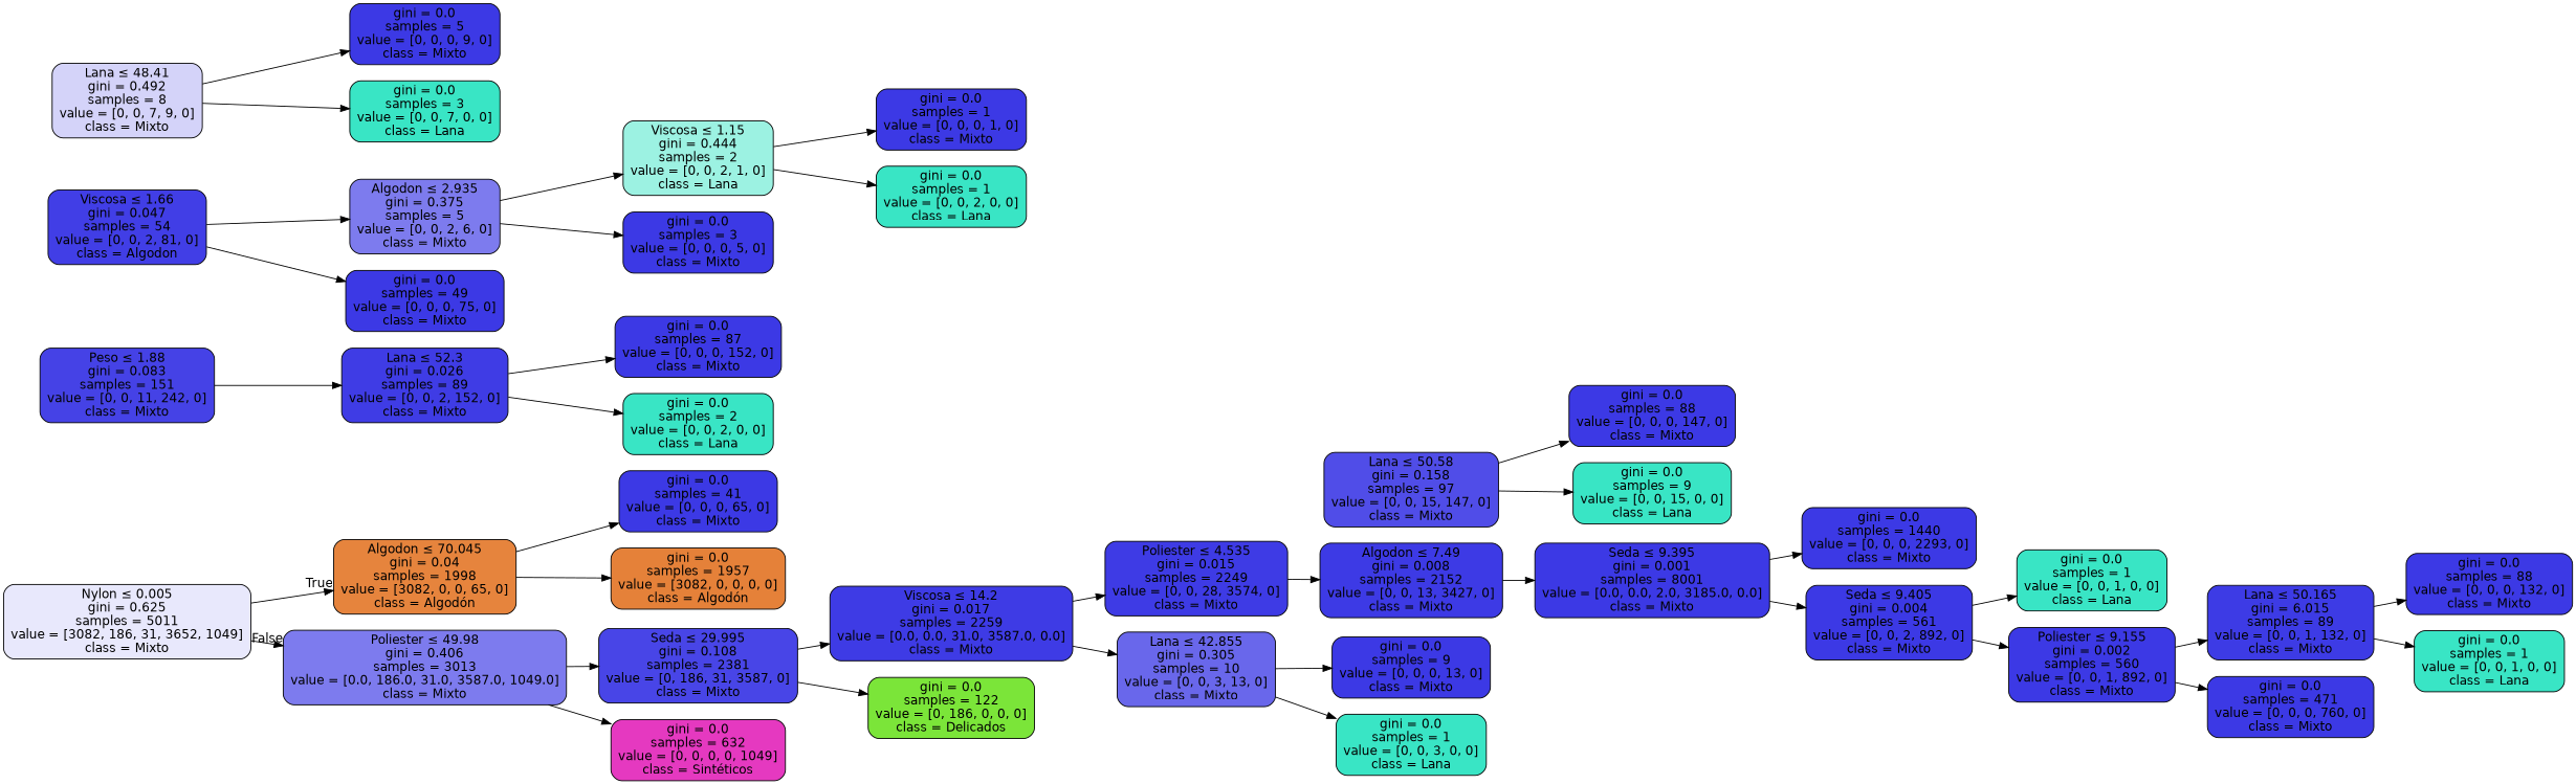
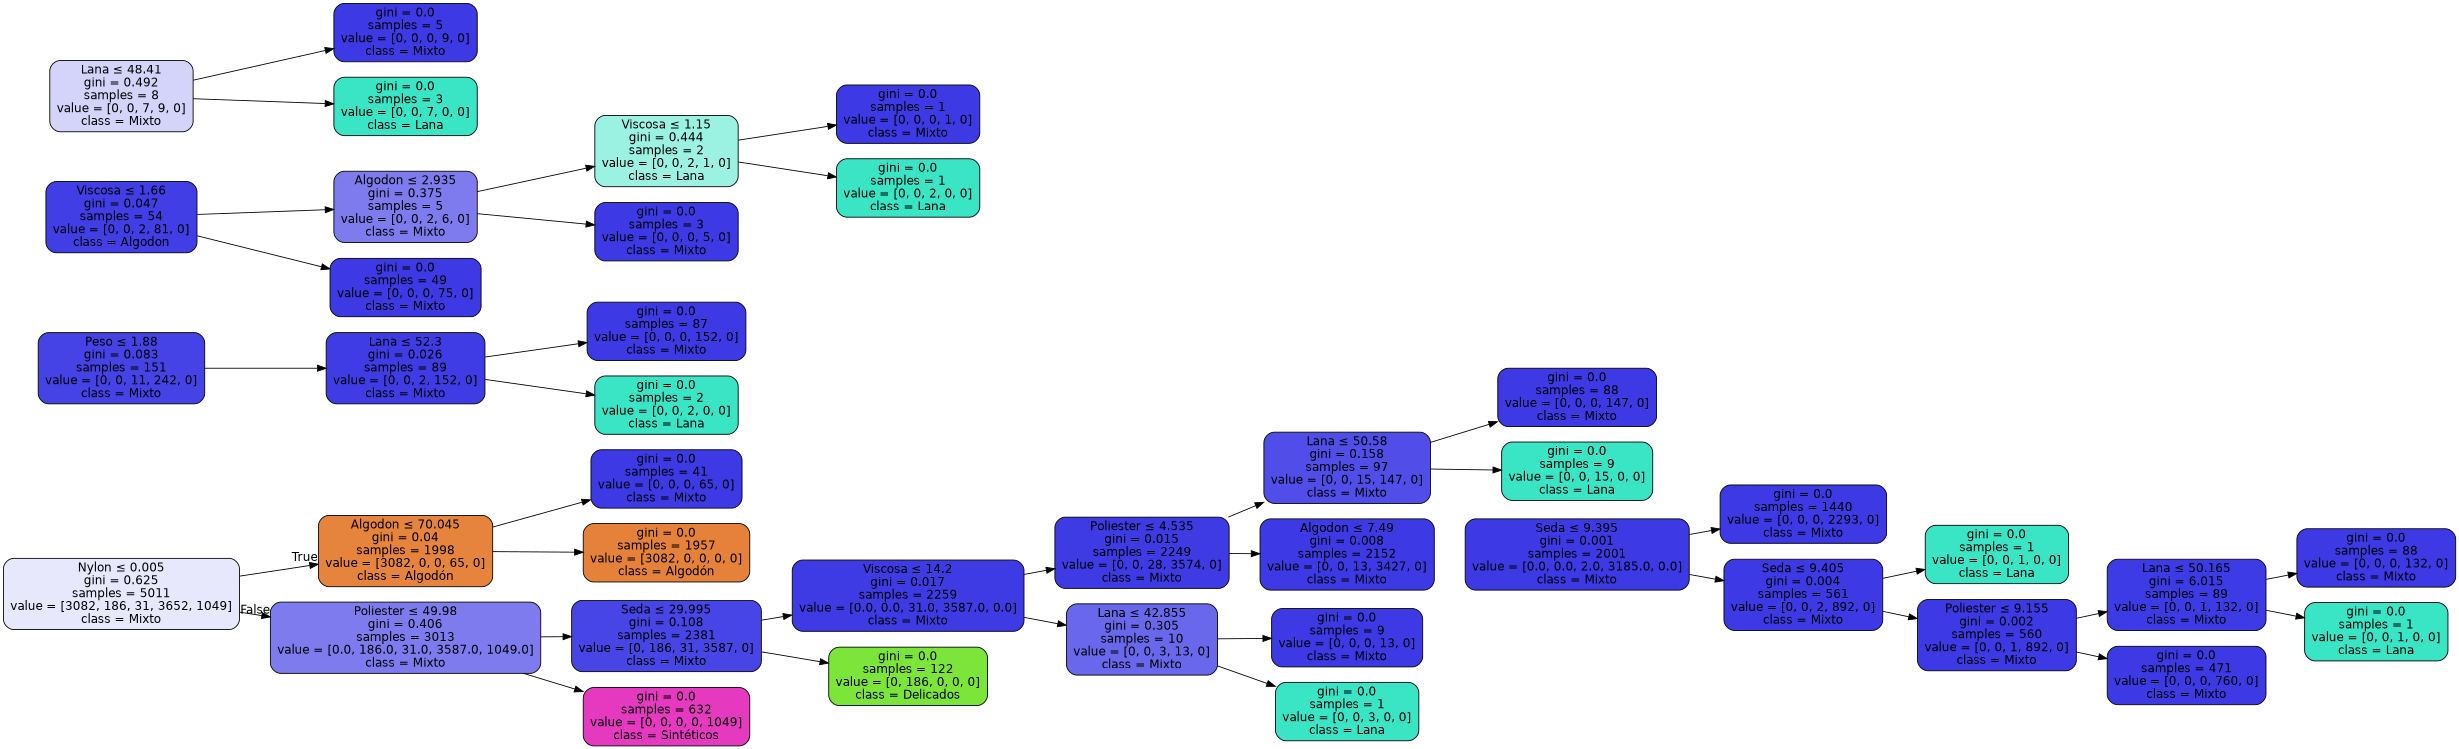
  digraph {
    rankdir=LR
    node [color=black fillcolor="#3c39e5" fontname=helvetica shape=box style="filled, rounded"]
    edge [fontname=helvetica]
    n1 [fillcolor="#e8e8fc" label=<Nylon &le; 0.005<br/>gini = 0.625<br/>samples = 5011<br/>value = [3082, 186, 31, 3652, 1049]<br/>class = Mixto>]
    n2 [fillcolor="#e6843d" label=<Algodon &le; 70.045<br/>gini = 0.04<br/>samples = 1998<br/>value = [3082, 0, 0, 65, 0]<br/>class = Algodón>]
    n3 [fillcolor="#7d7bee" label=<Poliester &le; 49.98<br/>gini = 0.406<br/>samples = 3013<br/>value = [0.0, 186.0, 31.0, 3587.0, 1049.0]<br/>class = Mixto>]
    n4 [label=<gini = 0.0<br/>samples = 41<br/>value = [0, 0, 0, 65, 0]<br/>class = Mixto>]
    n5 [fillcolor="#e58139" label=<gini = 0.0<br/>samples = 1957<br/>value = [3082, 0, 0, 0, 0]<br/>class = Algodón>]
    n6 [fillcolor="#4845e7" label=<Seda &le; 29.995<br/>gini = 0.108<br/>samples = 2381<br/>value = [0, 186, 31, 3587, 0]<br/>class = Mixto>]
    n7 [fillcolor="#e539c0" label=<gini = 0.0<br/>samples = 632<br/>value = [0, 0, 0, 0, 1049]<br/>class = Sintéticos>]
    n8 [fillcolor="#3e3be5" label=<Viscosa &le; 14.2<br/>gini = 0.017<br/>samples = 2259<br/>value = [0.0, 0.0, 31.0, 3587.0, 0.0]<br/>class = Mixto>]
    n9 [fillcolor="#7be539" label=<gini = 0.0<br/>samples = 122<br/>value = [0, 186, 0, 0, 0]<br/>class = Delicados>]
    n10 [fillcolor="#3e3be5" label=<Poliester &le; 4.535<br/>gini = 0.015<br/>samples = 2249<br/>value = [0, 0, 28, 3574, 0]<br/>class = Mixto>]
    n11 [fillcolor="#6967eb" label=<Lana &le; 42.855<br/>gini = 0.305<br/>samples = 10<br/>value = [0, 0, 3, 13, 0]<br/>class = Mixto>]
    n12 [fillcolor="#504de8" label=<Lana &le; 50.58<br/>gini = 0.158<br/>samples = 97<br/>value = [0, 0, 15, 147, 0]<br/>class = Mixto>]
    n13 [fillcolor="#3d3ae5" label=<Algodon &le; 7.49<br/>gini = 0.008<br/>samples = 2152<br/>value = [0, 0, 13, 3427, 0]<br/>class = Mixto>]
    n14 [label=<gini = 0.0<br/>samples = 9<br/>value = [0, 0, 0, 13, 0]<br/>class = Mixto>]
    n15 [fillcolor="#39e5c5" label=<gini = 0.0<br/>samples = 1<br/>value = [0, 0, 3, 0, 0]<br/>class = Lana>]
    n16 [label=<gini = 0.0<br/>samples = 88<br/>value = [0, 0, 0, 147, 0]<br/>class = Mixto>]
    n17 [fillcolor="#39e5c5" label=<gini = 0.0<br/>samples = 9<br/>value = [0, 0, 15, 0, 0]<br/>class = Lana>]
-   n18 [label=<Seda &le; 9.395<br/>gini = 0.001<br/>samples = 8001<br/>value = [0.0, 0.0, 2.0, 3185.0, 0.0]<br/>class = Mixto>]
+   n18 [label=<Seda &le; 9.395<br/>gini = 0.001<br/>samples = 2001<br/>value = [0.0, 0.0, 2.0, 3185.0, 0.0]<br/>class = Mixto>]
    n19 [fillcolor="#4542e6" label=<Peso &le; 1.88<br/>gini = 0.083<br/>samples = 151<br/>value = [0, 0, 11, 242, 0]<br/>class = Mixto>]
    n20 [fillcolor="#3f3ce5" label=<Lana &le; 52.3<br/>gini = 0.026<br/>samples = 89<br/>value = [0, 0, 2, 152, 0]<br/>class = Mixto>]
    n21 [label=<gini = 0.0<br/>samples = 1440<br/>value = [0, 0, 0, 2293, 0]<br/>class = Mixto>]
    n22 [label=<Seda &le; 9.405<br/>gini = 0.004<br/>samples = 561<br/>value = [0, 0, 2, 892, 0]<br/>class = Mixto>]
    n23 [label=<gini = 0.0<br/>samples = 87<br/>value = [0, 0, 0, 152, 0]<br/>class = Mixto>]
    n24 [fillcolor="#39e5c5" label=<gini = 0.0<br/>samples = 2<br/>value = [0, 0, 2, 0, 0]<br/>class = Lana>]
    n25 [fillcolor="#413ee6" label=<Viscosa &le; 1.66<br/>gini = 0.047<br/>samples = 54<br/>value = [0, 0, 2, 81, 0]<br/>class = Algodon>]
    n26 [fillcolor="#7d7bee" label=<Algodon &le; 2.935<br/>gini = 0.375<br/>samples = 5<br/>value = [0, 0, 2, 6, 0]<br/>class = Mixto>]
    n27 [label=<gini = 0.0<br/>samples = 49<br/>value = [0, 0, 0, 75, 0]<br/>class = Mixto>]
    n28 [fillcolor="#d4d3f9" label=<Lana &le; 48.41<br/>gini = 0.492<br/>samples = 8<br/>value = [0, 0, 7, 9, 0]<br/>class = Mixto>]
    n29 [label=<gini = 0.0<br/>samples = 5<br/>value = [0, 0, 0, 9, 0]<br/>class = Mixto>]
    n30 [fillcolor="#39e5c5" label=<gini = 0.0<br/>samples = 3<br/>value = [0, 0, 7, 0, 0]<br/>class = Lana>]
    n31 [fillcolor="#9cf2e2" label=<Viscosa &le; 1.15<br/>gini = 0.444<br/>samples = 2<br/>value = [0, 0, 2, 1, 0]<br/>class = Lana>]
    n32 [label=<gini = 0.0<br/>samples = 3<br/>value = [0, 0, 0, 5, 0]<br/>class = Mixto>]
    n33 [label=<gini = 0.0<br/>samples = 1<br/>value = [0, 0, 0, 1, 0]<br/>class = Mixto>]
    n34 [fillcolor="#39e5c5" label=<gini = 0.0<br/>samples = 1<br/>value = [0, 0, 2, 0, 0]<br/>class = Lana>]
    n35 [fillcolor="#39e5c5" label=<gini = 0.0<br/>samples = 1<br/>value = [0, 0, 1, 0, 0]<br/>class = Lana>]
    n36 [label=<Poliester &le; 9.155<br/>gini = 0.002<br/>samples = 560<br/>value = [0, 0, 1, 892, 0]<br/>class = Mixto>]
    n37 [fillcolor="#3d3be5" label=<Lana &le; 50.165<br/>gini = 6.015<br/>samples = 89<br/>value = [0, 0, 1, 132, 0]<br/>class = Mixto>]
    n38 [label=<gini = 0.0<br/>samples = 471<br/>value = [0, 0, 0, 760, 0]<br/>class = Mixto>]
    n39 [label=<gini = 0.0<br/>samples = 88<br/>value = [0, 0, 0, 132, 0]<br/>class = Mixto>]
    n40 [fillcolor="#39e5c5" label=<gini = 0.0<br/>samples = 1<br/>value = [0, 0, 1, 0, 0]<br/>class = Lana>]
    n1 -> n2 [headlabel=True labelangle=45 labeldistance=2.5]
    n1 -> n3 [headlabel=False labelangle=-45 labeldistance=2.5]
    n2 -> n4
    n2 -> n5
    n3 -> n6
    n3 -> n7
    n6 -> n8
    n6 -> n9
    n8 -> n10
    n8 -> n11
+   n10 -> n12
    n10 -> n13
    n11 -> n14
    n11 -> n15
    n12 -> n16
    n12 -> n17
-   n13 -> n18
    n18 -> n21
    n18 -> n22
    n19 -> n20
    n20 -> n23
    n20 -> n24
    n22 -> n35
    n22 -> n36
    n25 -> n26
    n25 -> n27
    n26 -> n31
    n26 -> n32
    n28 -> n29
    n28 -> n30
    n31 -> n33
    n31 -> n34
    n36 -> n37
    n36 -> n38
    n37 -> n39
    n37 -> n40
  }
